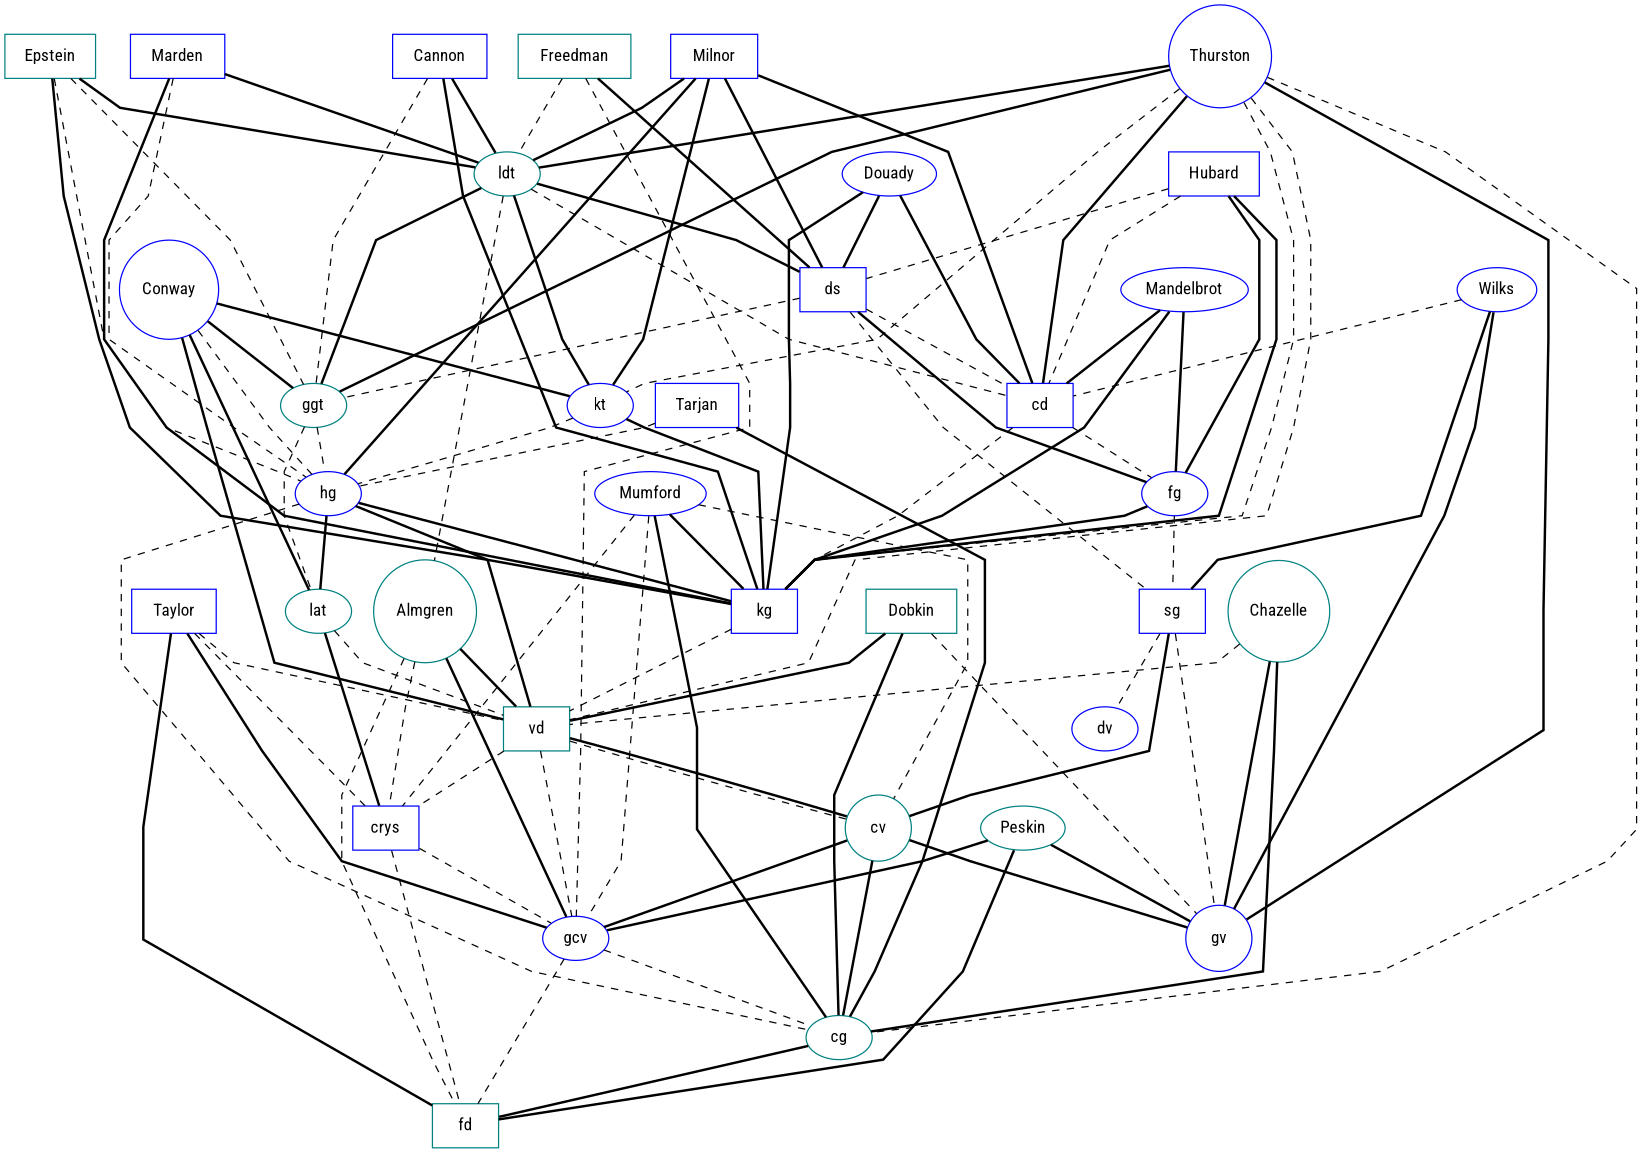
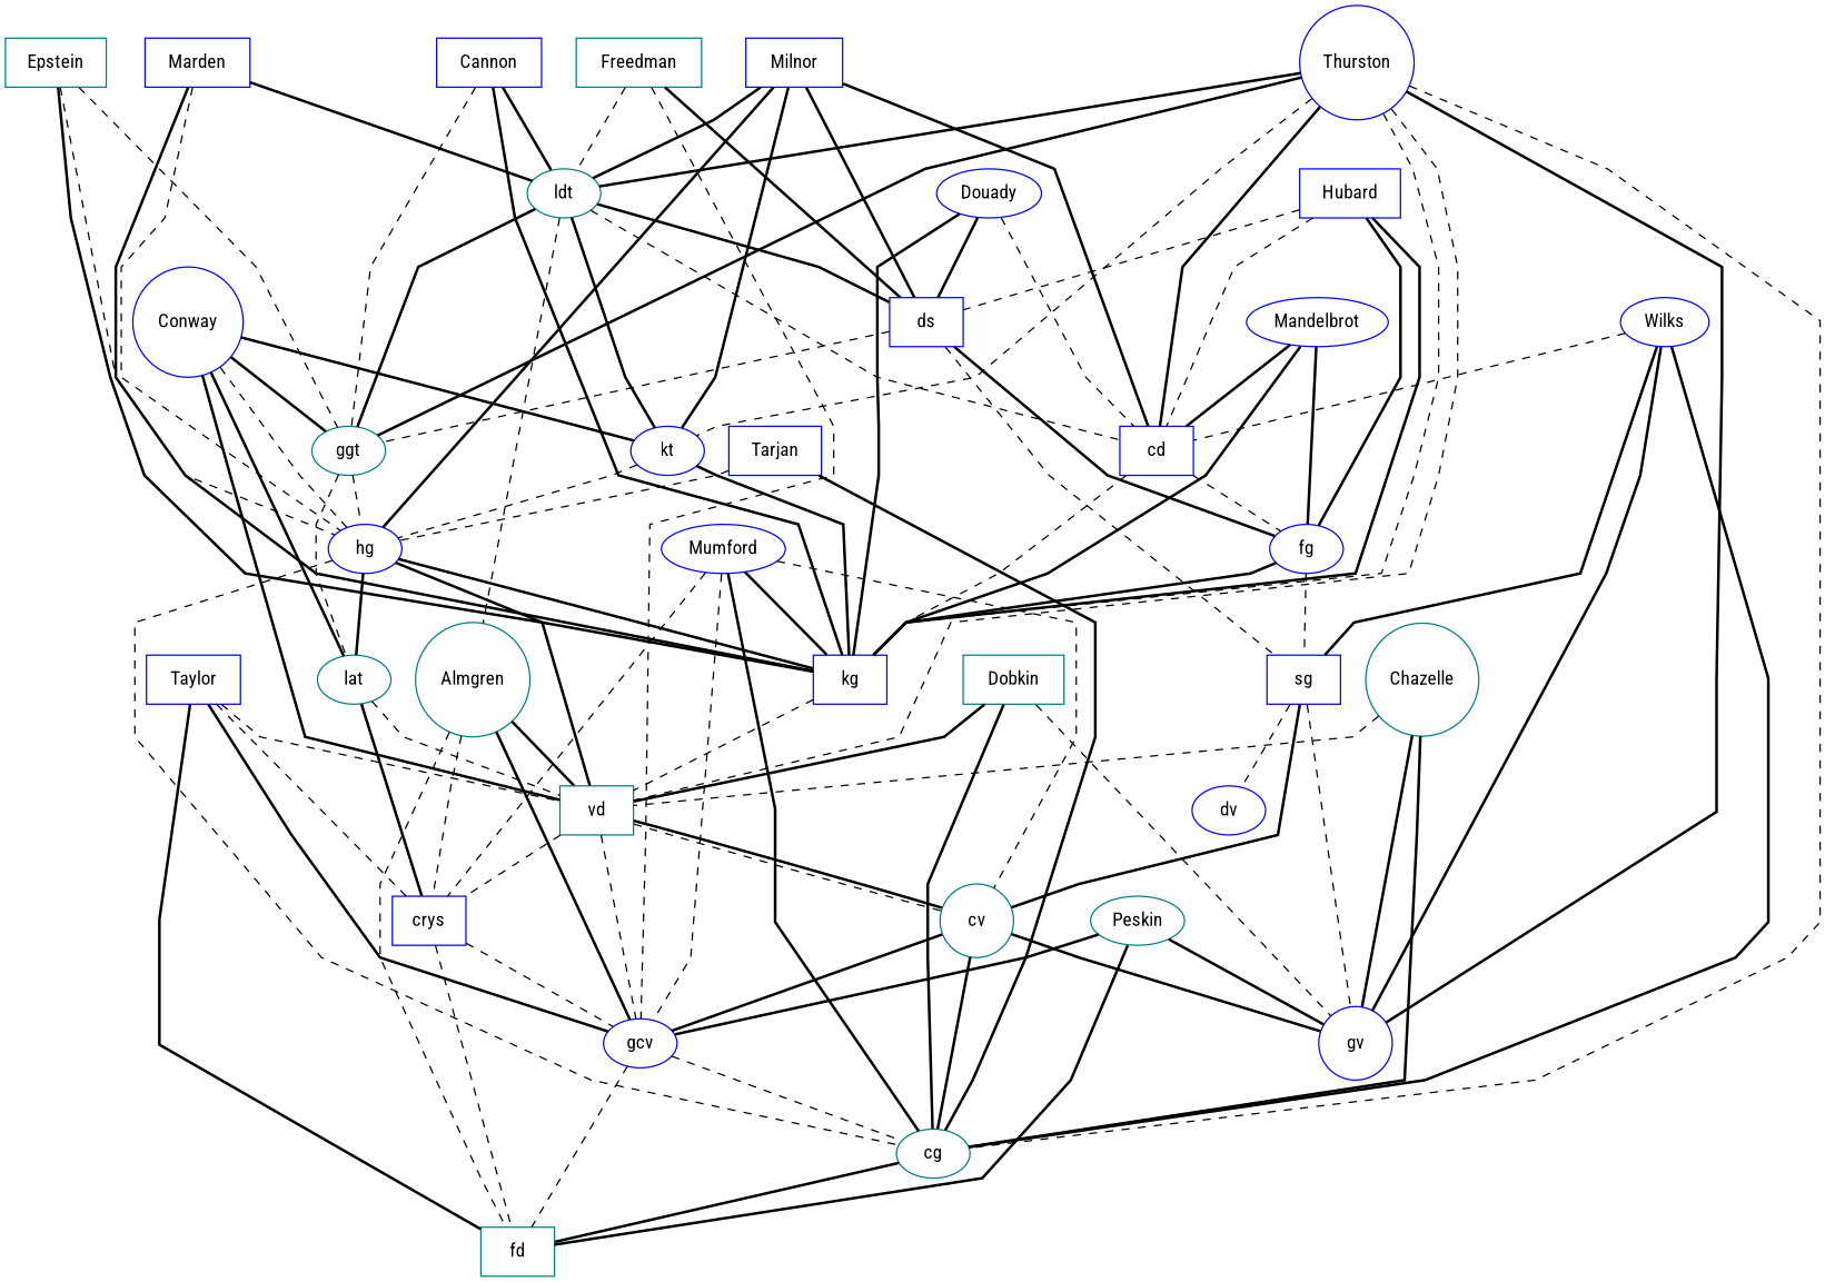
  graph {
    fontname="Roboto Condensed"
    splines=polyline
    node [color=blue fontname="Roboto Condensed" shape=box]
    edge [fontname="Roboto Condensed" style=bold]
    Marden [height=0.5 width=1.0652]
    ldt [color=teal height=0.5 shape=ellipse width=0.75]
    kg [height=0.5 width=0.75]
    hg [height=0.5 shape=ellipse width=0.75]
    ggt [color=teal height=0.5 shape=ellipse width=0.75]
    kt [height=0.5 shape=ellipse width=0.75]
    ds [height=0.5 width=0.75]
    cd [height=0.5 width=0.75]
    Almgren [color=teal height=0.5 shape=circle width=1.1735]
    vd [color=teal height=0.5 width=0.75]
    lat [color=teal height=0.5 shape=ellipse width=0.75]
    cg [color=teal height=0.5 shape=ellipse width=0.75]
    fg [height=0.5 shape=ellipse width=0.75]
    sg [height=0.5 width=0.75]
    crys [height=0.5 width=0.75]
    gcv [height=0.5 shape=ellipse width=0.75]
    cv [color=teal height=0.5 shape=circle width=0.75]
    fd [color=teal height=0.5 width=0.75]
    gv [height=0.5 shape=circle width=0.75]
    dv [height=0.5 shape=ellipse width=0.75]
    Cannon [height=0.5 width=1.0652]
    Epstein [color=teal height=0.5 width=1.0291]
    Conway [height=0.5 shape=circle width=1.1193]
    Taylor [height=0.5 width=0.95686]
    Freedman [color=teal height=0.5 width=1.2818]
    Milnor [height=0.5 width=0.99297]
    Douady [height=0.5 shape=ellipse width=1.0652]
    Hubard [height=0.5 width=1.0291]
    Mandelbrot [height=0.5 shape=ellipse width=1.4443]
    Wilks [height=0.5 shape=ellipse width=0.9027]
    Dobkin [color=teal height=0.5 width=1.0291]
    Chazelle [color=teal height=0.5 shape=circle width=1.1555]
    Peskin [color=teal height=0.5 shape=ellipse width=0.95686]
    Tarjan [height=0.5 width=0.93881]
    Mumford [height=0.5 shape=ellipse width=1.2638]
    Thurston [height=0.5 shape=circle width=1.1735]
    Marden -- ldt
    Marden -- kg
    Marden -- hg [style=dashed]
    ldt -- ggt
    ldt -- kt
    ldt -- ds
    ldt -- cd [style=dashed]
    ldt -- Almgren [style=dashed]
    kg -- vd [style=dashed]
    hg -- kg
    hg -- vd
    hg -- lat
    hg -- cg [style=dashed]
    ggt -- hg [style=dashed]
    ggt -- lat [style=dashed]
    kt -- kg
    kt -- hg [style=dashed]
    ds -- ggt [style=dashed]
-   ds -- cd [style=dashed]
    ds -- fg
    ds -- sg [style=dashed]
    cd -- kg [style=dashed]
    cd -- fg [style=dashed]
    Almgren -- vd
    Almgren -- crys [style=dashed]
    Almgren -- gcv
    Almgren -- fd [style=dashed]
    vd -- crys [style=dashed]
    vd -- gcv [style=dashed]
    vd -- cv [style=dashed]
    lat -- vd [style=dashed]
    lat -- crys
    cg -- fd
    fg -- kg
    fg -- sg [style=dashed]
    sg -- cv
    sg -- gv [style=dashed]
    sg -- dv [style=dashed]
    crys -- gcv [style=dashed]
    crys -- fd [style=dashed]
    gcv -- cg [style=dashed]
    gcv -- fd [style=dashed]
    cv -- vd
    cv -- cg
    cv -- gcv
    cv -- gv
    Cannon -- ldt
    Cannon -- kg
    Cannon -- ggt [style=dashed]
-   Epstein -- ldt
    Epstein -- kg
    Epstein -- hg [style=dashed]
    Epstein -- ggt [style=dashed]
    Conway -- hg [style=dashed]
    Conway -- ggt
    Conway -- kt
    Conway -- vd
    Conway -- lat
    Taylor -- vd [style=dashed]
    Taylor -- crys [style=dashed]
    Taylor -- gcv
    Taylor -- fd
    Freedman -- ldt [style=dashed]
    Freedman -- ds
    Freedman -- gcv [style=dashed]
    Milnor -- ldt
    Milnor -- hg
    Milnor -- kt
    Milnor -- ds
    Milnor -- cd
    Douady -- kg
    Douady -- ds
-   Douady -- cd
+   Douady -- cd [style=dashed]
    Hubard -- kg
    Hubard -- ds [style=dashed]
    Hubard -- cd [style=dashed]
    Hubard -- fg
    Mandelbrot -- kg
    Mandelbrot -- cd
    Mandelbrot -- fg
    Wilks -- cd [style=dashed]
+   Wilks -- cg
    Wilks -- sg
    Wilks -- gv
    Dobkin -- vd
    Dobkin -- cg
    Dobkin -- gv [style=dashed]
    Chazelle -- vd [style=dashed]
    Chazelle -- cg
    Chazelle -- gv
    Peskin -- gcv
    Peskin -- fd
    Peskin -- gv
    Tarjan -- hg [style=dashed]
    Tarjan -- cg
    Mumford -- kg
    Mumford -- cg
    Mumford -- crys [style=dashed]
    Mumford -- gcv [style=dashed]
    Mumford -- cv [style=dashed]
    Thurston -- ldt
    Thurston -- kg [style=dashed]
    Thurston -- ggt
    Thurston -- kt [style=dashed]
    Thurston -- cd
    Thurston -- vd [style=dashed]
    Thurston -- cg [style=dashed]
    Thurston -- gv
  }
